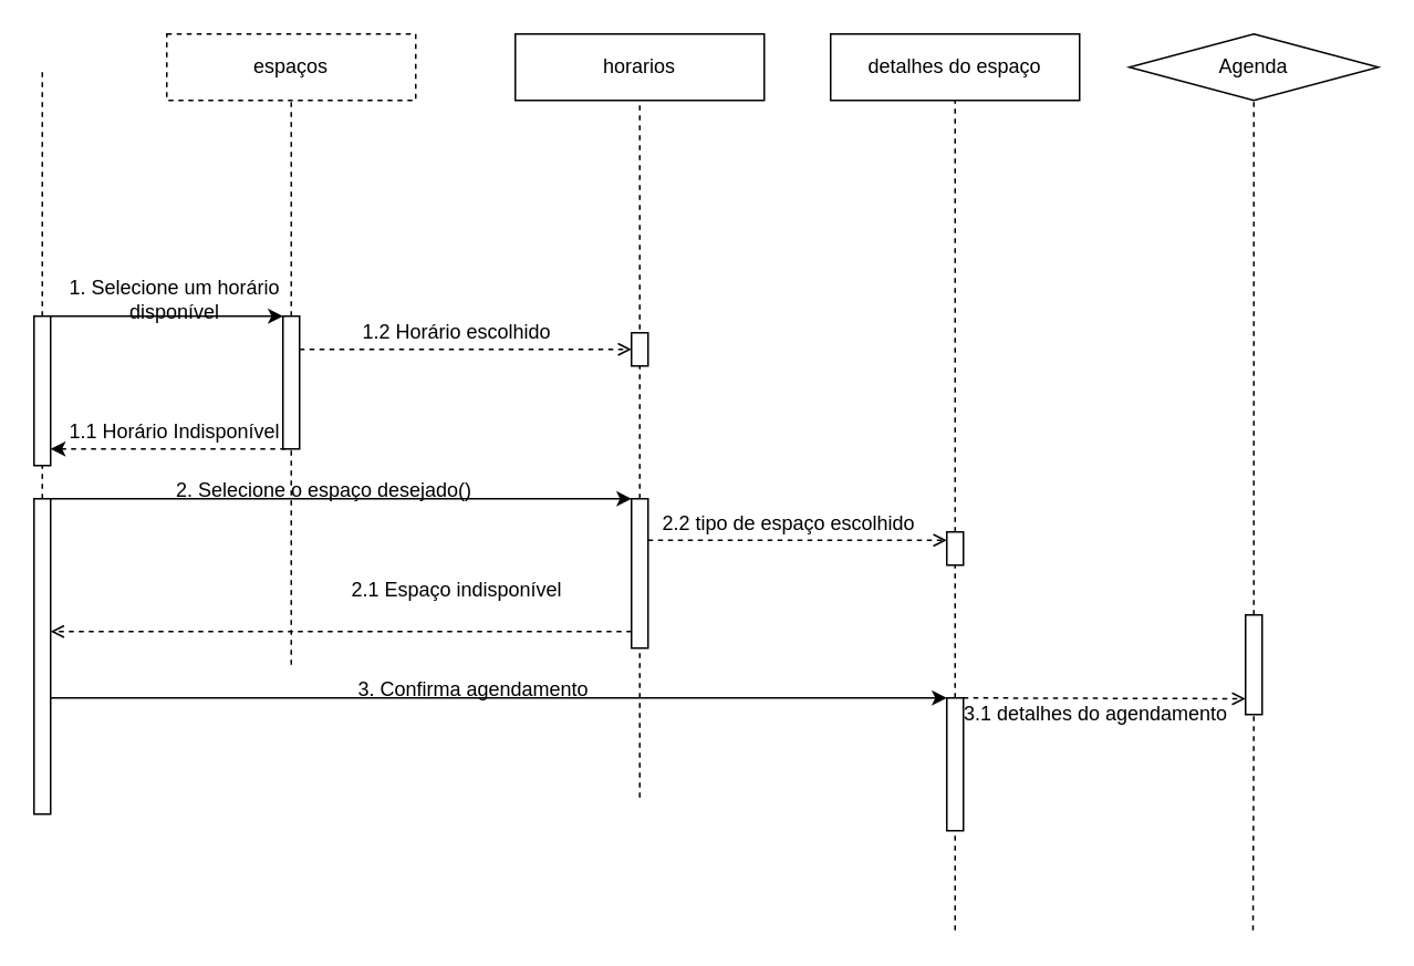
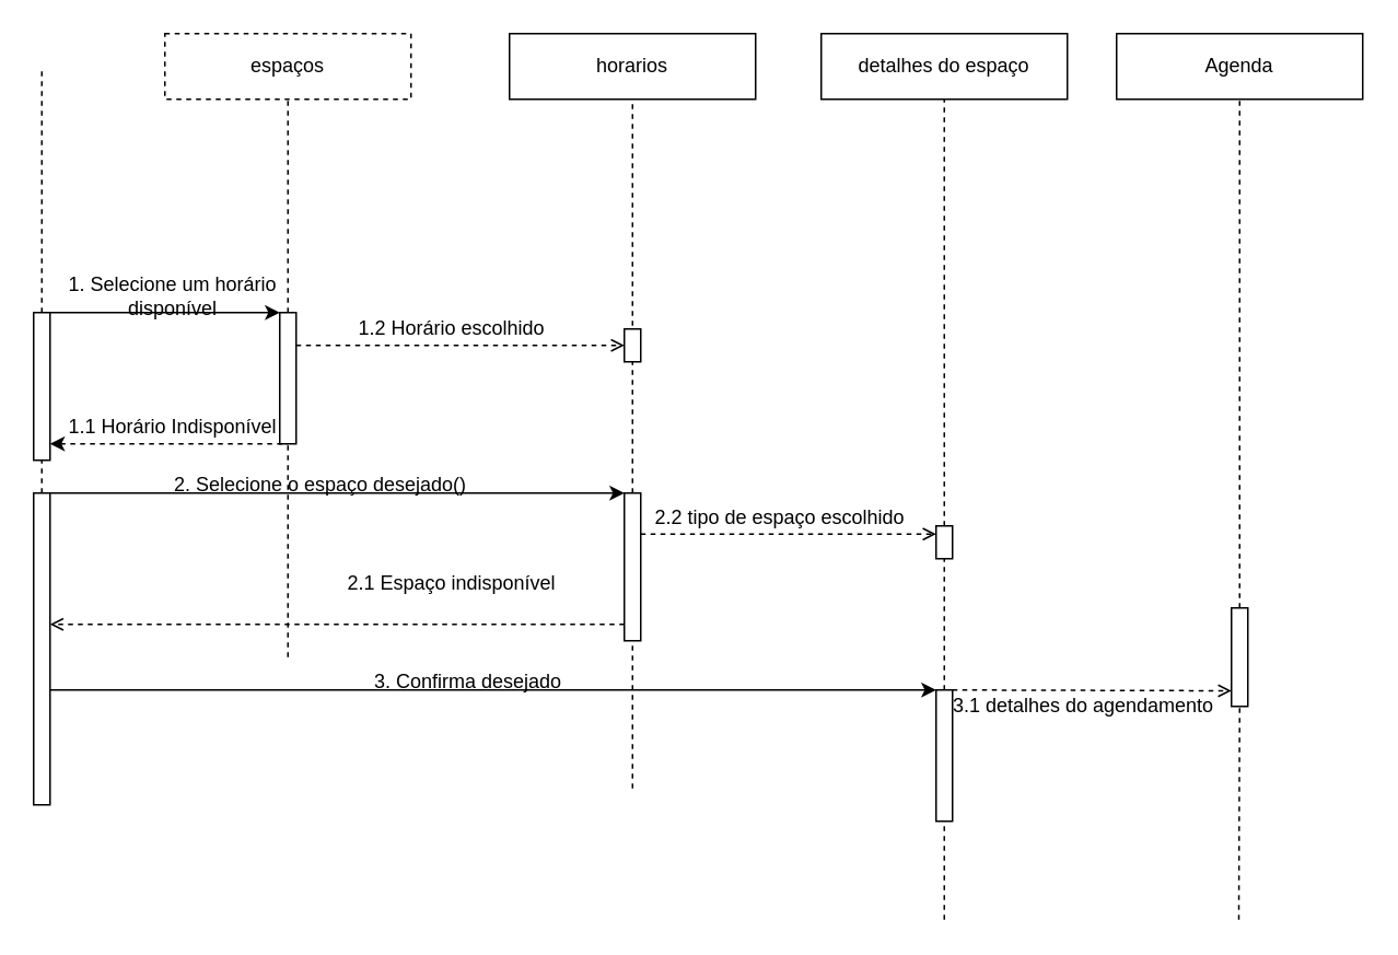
  <mxCell id="0" />
  <mxCell id="1" parent="0" />
  <mxCell id="2" value="" style="endArrow=none;dashed=1;html=1;rounded=0;entryX=0.5;entryY=1;entryDx=0;entryDy=0;" parent="1" source="32" edge="1"><mxGeometry width="50" height="50" relative="1" as="geometry"><mxPoint x="575" y="560" as="sourcePoint" /><mxPoint x="574.5" y="320" as="targetPoint" /></mxGeometry></mxCell>
  <mxCell id="3" value="" style="endArrow=none;dashed=1;html=1;rounded=0;" parent="1" target="5" edge="1"><mxGeometry width="50" height="50" relative="1" as="geometry"><mxPoint x="25" y="300" as="sourcePoint" /><mxPoint x="24.5" y="40" as="targetPoint" /></mxGeometry></mxCell>
  <mxCell id="4" style="edgeStyle=elbowEdgeStyle;rounded=0;orthogonalLoop=1;jettySize=auto;html=1;elbow=vertical;curved=0;" parent="1" edge="1"><mxGeometry relative="1" as="geometry"><mxPoint x="30" y="190" as="sourcePoint" /><mxPoint x="170" y="190" as="targetPoint" /></mxGeometry></mxCell>
  <mxCell id="5" value="" style="html=1;points=[];perimeter=orthogonalPerimeter;outlineConnect=0;targetShapes=umlLifeline;portConstraint=eastwest;newEdgeStyle={&quot;edgeStyle&quot;:&quot;elbowEdgeStyle&quot;,&quot;elbow&quot;:&quot;vertical&quot;,&quot;curved&quot;:0,&quot;rounded&quot;:0};" parent="1" vertex="1"><mxGeometry x="20" y="190" width="10" height="90" as="geometry" /></mxCell>
  <mxCell id="6" value="espaços" style="rounded=0;whiteSpace=wrap;html=1;dashed=1;" parent="1" vertex="1"><mxGeometry x="100" y="20" width="150" height="40" as="geometry" /></mxCell>
  <mxCell id="7" value="" style="endArrow=none;dashed=1;html=1;rounded=0;entryX=0.5;entryY=1;entryDx=0;entryDy=0;" parent="1" source="9" target="6" edge="1"><mxGeometry width="50" height="50" relative="1" as="geometry"><mxPoint x="175" y="290" as="sourcePoint" /><mxPoint x="174.5" y="150" as="targetPoint" /></mxGeometry></mxCell>
  <mxCell id="8" value="" style="endArrow=none;dashed=1;html=1;rounded=0;entryX=0.5;entryY=1;entryDx=0;entryDy=0;" parent="1" target="9" edge="1"><mxGeometry width="50" height="50" relative="1" as="geometry"><mxPoint x="175" y="400" as="sourcePoint" /><mxPoint x="175" y="60" as="targetPoint" /></mxGeometry></mxCell>
  <mxCell id="9" value="" style="html=1;points=[];perimeter=orthogonalPerimeter;outlineConnect=0;targetShapes=umlLifeline;portConstraint=eastwest;newEdgeStyle={&quot;edgeStyle&quot;:&quot;elbowEdgeStyle&quot;,&quot;elbow&quot;:&quot;vertical&quot;,&quot;curved&quot;:0,&quot;rounded&quot;:0};" parent="1" vertex="1"><mxGeometry x="170" y="190" width="10" height="80" as="geometry" /></mxCell>
  <mxCell id="10" value="1. Selecione um horário disponível" style="text;html=1;strokeColor=none;fillColor=none;align=center;verticalAlign=middle;whiteSpace=wrap;rounded=0;" parent="1" vertex="1"><mxGeometry x="30" y="170" width="150" height="20" as="geometry" /></mxCell>
  <mxCell id="11" value="" style="endArrow=none;dashed=1;html=1;rounded=0;startArrow=classic;startFill=1;" parent="1" source="5" edge="1"><mxGeometry width="50" height="50" relative="1" as="geometry"><mxPoint x="35" y="270" as="sourcePoint" /><mxPoint x="175" y="270" as="targetPoint" /></mxGeometry></mxCell>
  <mxCell id="12" value="" style="endArrow=open;dashed=1;html=1;rounded=0;endFill=0;" parent="1" target="17" edge="1"><mxGeometry width="50" height="50" relative="1" as="geometry"><mxPoint x="180" y="210" as="sourcePoint" /><mxPoint x="310" y="210" as="targetPoint" /></mxGeometry></mxCell>
  <mxCell id="13" style="edgeStyle=elbowEdgeStyle;rounded=0;orthogonalLoop=1;jettySize=auto;html=1;elbow=vertical;curved=0;entryX=0;entryY=0;entryDx=0;entryDy=0;entryPerimeter=0;" parent="1" source="15" target="18" edge="1"><mxGeometry relative="1" as="geometry"><mxPoint x="340" y="300" as="targetPoint" /></mxGeometry></mxCell>
  <mxCell id="14" style="edgeStyle=elbowEdgeStyle;rounded=0;orthogonalLoop=1;jettySize=auto;html=1;elbow=vertical;curved=0;" parent="1" edge="1"><mxGeometry relative="1" as="geometry"><mxPoint x="30" y="420" as="sourcePoint" /><mxPoint x="570" y="420" as="targetPoint" /></mxGeometry></mxCell>
  <mxCell id="15" value="" style="html=1;points=[];perimeter=orthogonalPerimeter;outlineConnect=0;targetShapes=umlLifeline;portConstraint=eastwest;newEdgeStyle={&quot;edgeStyle&quot;:&quot;elbowEdgeStyle&quot;,&quot;elbow&quot;:&quot;vertical&quot;,&quot;curved&quot;:0,&quot;rounded&quot;:0};" parent="1" vertex="1"><mxGeometry x="20" y="300" width="10" height="190" as="geometry" /></mxCell>
  <mxCell id="16" value="" style="endArrow=none;dashed=1;html=1;rounded=0;entryX=0.5;entryY=1;entryDx=0;entryDy=0;" parent="1" target="29" edge="1"><mxGeometry width="50" height="50" relative="1" as="geometry"><mxPoint x="385" y="480" as="sourcePoint" /><mxPoint x="385" y="70" as="targetPoint" /></mxGeometry></mxCell>
  <mxCell id="17" value="" style="html=1;points=[];perimeter=orthogonalPerimeter;outlineConnect=0;targetShapes=umlLifeline;portConstraint=eastwest;newEdgeStyle={&quot;edgeStyle&quot;:&quot;elbowEdgeStyle&quot;,&quot;elbow&quot;:&quot;vertical&quot;,&quot;curved&quot;:0,&quot;rounded&quot;:0};" parent="1" vertex="1"><mxGeometry x="380" y="200" width="10" height="20" as="geometry" /></mxCell>
  <mxCell id="18" value="" style="html=1;points=[];perimeter=orthogonalPerimeter;outlineConnect=0;targetShapes=umlLifeline;portConstraint=eastwest;newEdgeStyle={&quot;edgeStyle&quot;:&quot;elbowEdgeStyle&quot;,&quot;elbow&quot;:&quot;vertical&quot;,&quot;curved&quot;:0,&quot;rounded&quot;:0};" parent="1" vertex="1"><mxGeometry x="380" y="300" width="10" height="90" as="geometry" /></mxCell>
  <mxCell id="19" value="2. Selecione o espaço desejado()" style="text;html=1;strokeColor=none;fillColor=none;align=center;verticalAlign=middle;whiteSpace=wrap;rounded=0;" parent="1" vertex="1"><mxGeometry x="100" y="280" width="190" height="30" as="geometry" /></mxCell>
  <mxCell id="20" value="" style="endArrow=none;dashed=1;html=1;rounded=0;" parent="1" source="5" edge="1"><mxGeometry width="50" height="50" relative="1" as="geometry"><mxPoint x="24.5" y="180" as="sourcePoint" /><mxPoint x="25" y="40" as="targetPoint" /></mxGeometry></mxCell>
  <mxCell id="21" value="" style="endArrow=open;dashed=1;html=1;rounded=0;endFill=0;" parent="1" target="32" edge="1"><mxGeometry width="50" height="50" relative="1" as="geometry"><mxPoint x="390" y="325" as="sourcePoint" /><mxPoint x="510" y="324.5" as="targetPoint" /></mxGeometry></mxCell>
  <mxCell id="22" value="" style="endArrow=none;dashed=1;html=1;rounded=0;entryX=0.5;entryY=1;entryDx=0;entryDy=0;" parent="1" target="23" edge="1"><mxGeometry width="50" height="50" relative="1" as="geometry"><mxPoint x="575" y="560" as="sourcePoint" /><mxPoint x="574.5" y="320" as="targetPoint" /></mxGeometry></mxCell>
  <mxCell id="23" value="" style="html=1;points=[];perimeter=orthogonalPerimeter;outlineConnect=0;targetShapes=umlLifeline;portConstraint=eastwest;newEdgeStyle={&quot;edgeStyle&quot;:&quot;elbowEdgeStyle&quot;,&quot;elbow&quot;:&quot;vertical&quot;,&quot;curved&quot;:0,&quot;rounded&quot;:0};" parent="1" vertex="1"><mxGeometry x="570" y="420" width="10" height="80" as="geometry" /></mxCell>
- <mxCell id="24" value="3. Confirma agendamento " style="text;html=1;strokeColor=none;fillColor=none;align=center;verticalAlign=middle;whiteSpace=wrap;rounded=0;" parent="1" vertex="1"><mxGeometry x="190" y="400" width="190" height="30" as="geometry" /></mxCell>
- <mxCell id="25" value="Agenda" style="rhombus;whiteSpace=wrap;html=1;" parent="1" vertex="1"><mxGeometry x="680" y="20" width="150" height="40" as="geometry" /></mxCell>
+ <mxCell id="24" value="3. Confirma desejado " style="text;html=1;strokeColor=none;fillColor=none;align=center;verticalAlign=middle;whiteSpace=wrap;rounded=0;" parent="1" vertex="1"><mxGeometry x="190" y="400" width="190" height="30" as="geometry" /></mxCell>
+ <mxCell id="25" value="Agenda" style="rounded=0;whiteSpace=wrap;html=1;" parent="1" vertex="1"><mxGeometry x="680" y="20" width="150" height="40" as="geometry" /></mxCell>
  <mxCell id="26" value="" style="endArrow=open;dashed=1;html=1;rounded=0;endFill=0;" parent="1" edge="1"><mxGeometry width="50" height="50" relative="1" as="geometry"><mxPoint x="580" y="420" as="sourcePoint" /><mxPoint x="750" y="420.5" as="targetPoint" /></mxGeometry></mxCell>
  <mxCell id="27" value="" style="endArrow=none;dashed=1;html=1;rounded=0;entryX=0.5;entryY=1;entryDx=0;entryDy=0;" parent="1" target="25" edge="1" source="37"><mxGeometry width="50" height="50" relative="1" as="geometry"><mxPoint x="754.5" y="560" as="sourcePoint" /><mxPoint x="754.5" y="500" as="targetPoint" /></mxGeometry></mxCell>
  <mxCell id="28" value="" style="endArrow=none;dashed=1;html=1;rounded=0;entryX=0.5;entryY=1;entryDx=0;entryDy=0;" parent="1" source="32" edge="1"><mxGeometry width="50" height="50" relative="1" as="geometry"><mxPoint x="575" y="420" as="sourcePoint" /><mxPoint x="575" y="50" as="targetPoint" /></mxGeometry></mxCell>
  <mxCell id="29" value="horarios" style="rounded=0;whiteSpace=wrap;html=1;" parent="1" vertex="1"><mxGeometry x="310" y="20" width="150" height="40" as="geometry" /></mxCell>
  <mxCell id="30" value="detalhes do espaço" style="rounded=0;whiteSpace=wrap;html=1;" parent="1" vertex="1"><mxGeometry x="500" y="20" width="150" height="40" as="geometry" /></mxCell>
  <mxCell id="31" value="" style="endArrow=none;dashed=1;html=1;rounded=0;entryX=0.5;entryY=1;entryDx=0;entryDy=0;" parent="1" source="23" target="32" edge="1"><mxGeometry width="50" height="50" relative="1" as="geometry"><mxPoint x="575" y="420" as="sourcePoint" /><mxPoint x="575" y="50" as="targetPoint" /></mxGeometry></mxCell>
  <mxCell id="32" value="" style="html=1;points=[];perimeter=orthogonalPerimeter;outlineConnect=0;targetShapes=umlLifeline;portConstraint=eastwest;newEdgeStyle={&quot;edgeStyle&quot;:&quot;elbowEdgeStyle&quot;,&quot;elbow&quot;:&quot;vertical&quot;,&quot;curved&quot;:0,&quot;rounded&quot;:0};" parent="1" vertex="1"><mxGeometry x="570" y="320" width="10" height="20" as="geometry" /></mxCell>
  <mxCell id="33" value="" style="endArrow=open;dashed=1;html=1;rounded=0;endFill=0;entryX=1;entryY=0.368;entryDx=0;entryDy=0;entryPerimeter=0;" parent="1" edge="1"><mxGeometry width="50" height="50" relative="1" as="geometry"><mxPoint x="380" y="380.08" as="sourcePoint" /><mxPoint x="30" y="380" as="targetPoint" /></mxGeometry></mxCell>
  <mxCell id="34" value="2.1 Espaço indisponível" style="text;html=1;strokeColor=none;fillColor=none;align=center;verticalAlign=middle;whiteSpace=wrap;rounded=0;" parent="1" vertex="1"><mxGeometry x="210" y="345" width="130" height="20" as="geometry" /></mxCell>
  <mxCell id="35" value="1.1 Horário Indisponível" style="text;html=1;strokeColor=none;fillColor=none;align=center;verticalAlign=middle;whiteSpace=wrap;rounded=0;" vertex="1" parent="1"><mxGeometry x="20" y="250" width="170" height="20" as="geometry" /></mxCell>
  <mxCell id="36" value="" style="endArrow=none;dashed=1;html=1;rounded=0;entryX=0.5;entryY=1;entryDx=0;entryDy=0;" edge="1" parent="1" target="37"><mxGeometry width="50" height="50" relative="1" as="geometry"><mxPoint x="754.5" y="560" as="sourcePoint" /><mxPoint x="755" y="60" as="targetPoint" /></mxGeometry></mxCell>
  <mxCell id="37" value="" style="html=1;points=[];perimeter=orthogonalPerimeter;outlineConnect=0;targetShapes=umlLifeline;portConstraint=eastwest;newEdgeStyle={&quot;edgeStyle&quot;:&quot;elbowEdgeStyle&quot;,&quot;elbow&quot;:&quot;vertical&quot;,&quot;curved&quot;:0,&quot;rounded&quot;:0};" parent="1" vertex="1"><mxGeometry x="750" y="370" width="10" height="60" as="geometry" /></mxCell>
  <mxCell id="38" value="3.1 detalhes do agendamento" style="text;html=1;strokeColor=none;fillColor=none;align=center;verticalAlign=middle;whiteSpace=wrap;rounded=0;" vertex="1" parent="1"><mxGeometry x="560" y="420" width="200" height="20" as="geometry" /></mxCell>
  <mxCell id="39" value="2.2 tipo de espaço escolhido" style="text;html=1;strokeColor=none;fillColor=none;align=center;verticalAlign=middle;whiteSpace=wrap;rounded=0;" vertex="1" parent="1"><mxGeometry x="390" y="300" width="170" height="30" as="geometry" /></mxCell>
  <mxCell id="40" value="1.2 Horário escolhido " style="text;html=1;strokeColor=none;fillColor=none;align=center;verticalAlign=middle;whiteSpace=wrap;rounded=0;" vertex="1" parent="1"><mxGeometry x="215" y="190" width="120" height="20" as="geometry" /></mxCell>
